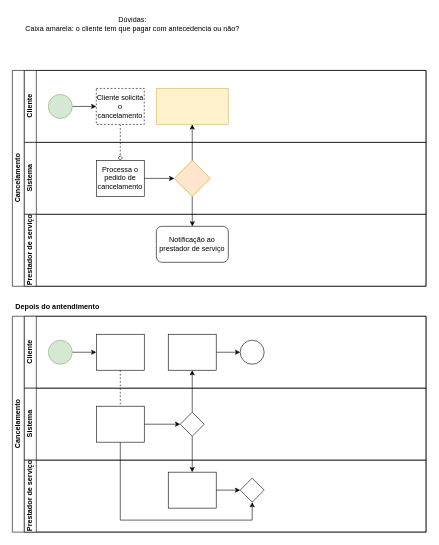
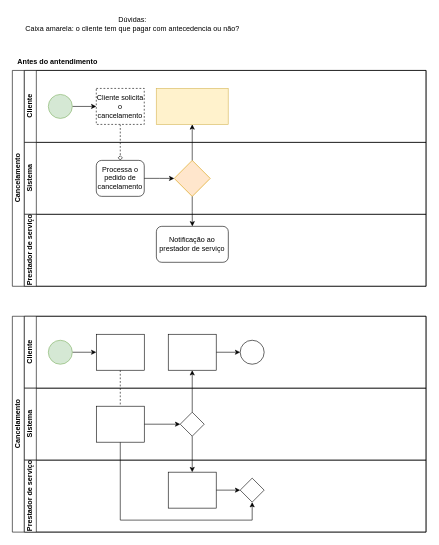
  <mxCell id="0" />
  <mxCell id="1" parent="0" />
  <mxCell id="2" value="Cancelamento" style="swimlane;html=1;childLayout=stackLayout;resizeParent=1;resizeParentMax=0;horizontal=0;startSize=20;horizontalStack=0;" parent="1" vertex="1"><mxGeometry x="20" y="117" width="690" height="360" as="geometry" /></mxCell>
  <mxCell id="3" value="" style="edgeStyle=orthogonalEdgeStyle;rounded=0;orthogonalLoop=1;jettySize=auto;html=1;dashed=1;endArrow=diamond;endFill=0;" parent="2" source="7" target="10" edge="1"><mxGeometry relative="1" as="geometry" /></mxCell>
  <mxCell id="4" value="Cliente" style="swimlane;html=1;startSize=20;horizontal=0;" parent="2" vertex="1"><mxGeometry x="20" width="670" height="120" as="geometry" /></mxCell>
  <mxCell id="5" value="" style="edgeStyle=orthogonalEdgeStyle;rounded=0;orthogonalLoop=1;jettySize=auto;html=1;" parent="4" source="6" target="7" edge="1"><mxGeometry relative="1" as="geometry" /></mxCell>
  <mxCell id="6" value="" style="ellipse;whiteSpace=wrap;html=1;fillColor=#d5e8d4;strokeColor=#82b366;" parent="4" vertex="1"><mxGeometry x="40" y="40" width="40" height="40" as="geometry" /></mxCell>
  <mxCell id="7" value="Cliente solicita o cancelamento" style="rounded=0;whiteSpace=wrap;html=1;fontFamily=Helvetica;fontSize=12;fontColor=#000000;align=center;dashed=1;" parent="4" vertex="1"><mxGeometry x="120" y="30" width="80" height="60" as="geometry" /></mxCell>
  <mxCell id="8" value="" style="rounded=0;whiteSpace=wrap;html=1;fillColor=#fff2cc;strokeColor=#d6b656;" vertex="1" parent="4"><mxGeometry x="220.001" y="30.0" width="120" height="60" as="geometry" /></mxCell>
  <mxCell id="9" value="Sistema" style="swimlane;html=1;startSize=20;horizontal=0;" parent="2" vertex="1"><mxGeometry x="20" y="120" width="670" height="120" as="geometry" /></mxCell>
- <mxCell id="10" value="Processa o pedido de cancelamento" style="rounded=0;whiteSpace=wrap;html=1;fontFamily=Helvetica;fontSize=12;fontColor=#000000;align=center;" parent="9" vertex="1"><mxGeometry x="120" y="30" width="80" height="60" as="geometry" /></mxCell>
+ <mxCell id="10" value="Processa o pedido de cancelamento" style="whiteSpace=wrap;html=1;fontFamily=Helvetica;fontSize=12;fontColor=#000000;align=center;rounded=1;" parent="9" vertex="1"><mxGeometry x="120" y="30" width="80" height="60" as="geometry" /></mxCell>
  <mxCell id="11" value="" style="rhombus;whiteSpace=wrap;html=1;fillColor=#ffe6cc;strokeColor=#d79b00;" vertex="1" parent="9"><mxGeometry x="250" y="30" width="60" height="60.16" as="geometry" /></mxCell>
  <mxCell id="12" style="edgeStyle=orthogonalEdgeStyle;rounded=0;orthogonalLoop=1;jettySize=auto;html=1;exitX=1;exitY=0.5;exitDx=0;exitDy=0;" edge="1" parent="9" source="10" target="11"><mxGeometry relative="1" as="geometry"><mxPoint x="280" y="60.158" as="targetPoint" /></mxGeometry></mxCell>
  <mxCell id="13" value="Prestador de serviço" style="swimlane;html=1;startSize=20;horizontal=0;" parent="2" vertex="1"><mxGeometry x="20" y="240" width="670" height="120" as="geometry" /></mxCell>
  <mxCell id="14" style="edgeStyle=orthogonalEdgeStyle;rounded=0;orthogonalLoop=1;jettySize=auto;html=1;exitX=0.5;exitY=0;exitDx=0;exitDy=0;" edge="1" parent="2" source="11" target="8"><mxGeometry relative="1" as="geometry"><mxPoint x="300.211" y="80.0" as="targetPoint" /></mxGeometry></mxCell>
  <mxCell id="15" value="Cancelamento" style="swimlane;html=1;childLayout=stackLayout;resizeParent=1;resizeParentMax=0;horizontal=0;startSize=20;horizontalStack=0;" vertex="1" parent="1"><mxGeometry x="20" y="527" width="690" height="360" as="geometry" /></mxCell>
  <mxCell id="16" value="" style="edgeStyle=orthogonalEdgeStyle;rounded=0;orthogonalLoop=1;jettySize=auto;html=1;dashed=1;endArrow=none;endFill=0;" edge="1" parent="15" source="23" target="29"><mxGeometry relative="1" as="geometry" /></mxCell>
  <mxCell id="17" style="edgeStyle=orthogonalEdgeStyle;rounded=0;orthogonalLoop=1;jettySize=auto;html=1;endArrow=classic;endFill=1;" edge="1" parent="15" source="30" target="25"><mxGeometry relative="1" as="geometry" /></mxCell>
  <mxCell id="18" style="edgeStyle=orthogonalEdgeStyle;rounded=0;orthogonalLoop=1;jettySize=auto;html=1;endArrow=classic;endFill=1;" edge="1" parent="15" source="30" target="33"><mxGeometry relative="1" as="geometry" /></mxCell>
  <mxCell id="19" style="edgeStyle=orthogonalEdgeStyle;rounded=0;orthogonalLoop=1;jettySize=auto;html=1;endArrow=classic;endFill=1;" edge="1" parent="15" source="29" target="34"><mxGeometry relative="1" as="geometry"><Array as="points"><mxPoint x="180" y="340" /><mxPoint x="400" y="340" /></Array></mxGeometry></mxCell>
  <mxCell id="20" value="Cliente" style="swimlane;html=1;startSize=20;horizontal=0;" vertex="1" parent="15"><mxGeometry x="20" width="670" height="120" as="geometry" /></mxCell>
  <mxCell id="21" value="" style="edgeStyle=orthogonalEdgeStyle;rounded=0;orthogonalLoop=1;jettySize=auto;html=1;" edge="1" parent="20" source="22" target="23"><mxGeometry relative="1" as="geometry" /></mxCell>
  <mxCell id="22" value="" style="ellipse;whiteSpace=wrap;html=1;fillColor=#d5e8d4;strokeColor=#82b366;" vertex="1" parent="20"><mxGeometry x="40" y="40" width="40" height="40" as="geometry" /></mxCell>
  <mxCell id="23" value="" style="rounded=0;whiteSpace=wrap;html=1;fontFamily=Helvetica;fontSize=12;fontColor=#000000;align=center;" vertex="1" parent="20"><mxGeometry x="120" y="30" width="80" height="60" as="geometry" /></mxCell>
  <mxCell id="24" value="" style="edgeStyle=orthogonalEdgeStyle;rounded=0;orthogonalLoop=1;jettySize=auto;html=1;endArrow=classic;endFill=1;" edge="1" parent="20" source="25" target="26"><mxGeometry relative="1" as="geometry" /></mxCell>
  <mxCell id="25" value="" style="rounded=0;whiteSpace=wrap;html=1;fontFamily=Helvetica;fontSize=12;fontColor=#000000;align=center;" vertex="1" parent="20"><mxGeometry x="240" y="30" width="80" height="60" as="geometry" /></mxCell>
  <mxCell id="26" value="" style="ellipse;whiteSpace=wrap;html=1;" vertex="1" parent="20"><mxGeometry x="360" y="40" width="40" height="40" as="geometry" /></mxCell>
  <mxCell id="27" value="Sistema" style="swimlane;html=1;startSize=20;horizontal=0;" vertex="1" parent="15"><mxGeometry x="20" y="120" width="670" height="120" as="geometry" /></mxCell>
  <mxCell id="28" value="" style="edgeStyle=orthogonalEdgeStyle;rounded=0;orthogonalLoop=1;jettySize=auto;html=1;endArrow=classic;endFill=1;" edge="1" parent="27" source="29" target="30"><mxGeometry relative="1" as="geometry" /></mxCell>
  <mxCell id="29" value="" style="rounded=0;whiteSpace=wrap;html=1;fontFamily=Helvetica;fontSize=12;fontColor=#000000;align=center;" vertex="1" parent="27"><mxGeometry x="120" y="30" width="80" height="60" as="geometry" /></mxCell>
  <mxCell id="30" value="" style="rhombus;whiteSpace=wrap;html=1;fontFamily=Helvetica;fontSize=12;fontColor=#000000;align=center;" vertex="1" parent="27"><mxGeometry x="260" y="40" width="40" height="40" as="geometry" /></mxCell>
  <mxCell id="31" value="Prestador de serviço" style="swimlane;html=1;startSize=20;horizontal=0;" vertex="1" parent="15"><mxGeometry x="20" y="240" width="670" height="120" as="geometry" /></mxCell>
  <mxCell id="32" value="" style="edgeStyle=orthogonalEdgeStyle;rounded=0;orthogonalLoop=1;jettySize=auto;html=1;endArrow=classic;endFill=1;" edge="1" parent="31" source="33" target="34"><mxGeometry relative="1" as="geometry" /></mxCell>
  <mxCell id="33" value="" style="rounded=0;whiteSpace=wrap;html=1;fontFamily=Helvetica;fontSize=12;fontColor=#000000;align=center;" vertex="1" parent="31"><mxGeometry x="240" y="20" width="80" height="60" as="geometry" /></mxCell>
  <mxCell id="34" value="" style="rhombus;whiteSpace=wrap;html=1;fontFamily=Helvetica;fontSize=12;fontColor=#000000;align=center;" vertex="1" parent="31"><mxGeometry x="360" y="30" width="40" height="40" as="geometry" /></mxCell>
- <mxCell id="36" value="Depois do antendimento" style="text;html=1;align=center;verticalAlign=middle;resizable=0;points=[];autosize=1;strokeColor=none;fillColor=none;fontStyle=1" vertex="1" parent="1"><mxGeometry x="20" y="497" width="150" height="30" as="geometry" /></mxCell>
+ <mxCell id="35" value="Antes do antendimento" style="text;html=1;align=center;verticalAlign=middle;resizable=0;points=[];autosize=1;strokeColor=none;fillColor=none;fontStyle=1" vertex="1" parent="1"><mxGeometry x="20" y="87" width="150" height="30" as="geometry" /></mxCell>
  <mxCell id="37" value="Notificação ao prestador de serviço" style="whiteSpace=wrap;html=1;rounded=1;" vertex="1" parent="1"><mxGeometry x="260.211" y="377" width="120" height="60" as="geometry" /></mxCell>
  <mxCell id="38" style="edgeStyle=orthogonalEdgeStyle;rounded=0;orthogonalLoop=1;jettySize=auto;html=1;exitX=0.5;exitY=1;exitDx=0;exitDy=0;" edge="1" parent="1" source="11" target="37"><mxGeometry relative="1" as="geometry"><mxPoint x="320.211" y="407" as="targetPoint" /></mxGeometry></mxCell>
  <mxCell id="39" value="Dúvidas:&lt;div&gt;Caixa amarela: o cliente tem que pagar com antecedencia ou não?&lt;/div&gt;" style="text;html=1;align=center;verticalAlign=middle;resizable=0;points=[];autosize=1;strokeColor=none;fillColor=none;" vertex="1" parent="1"><mxGeometry x="30" y="20" width="380" height="40" as="geometry" /></mxCell>
